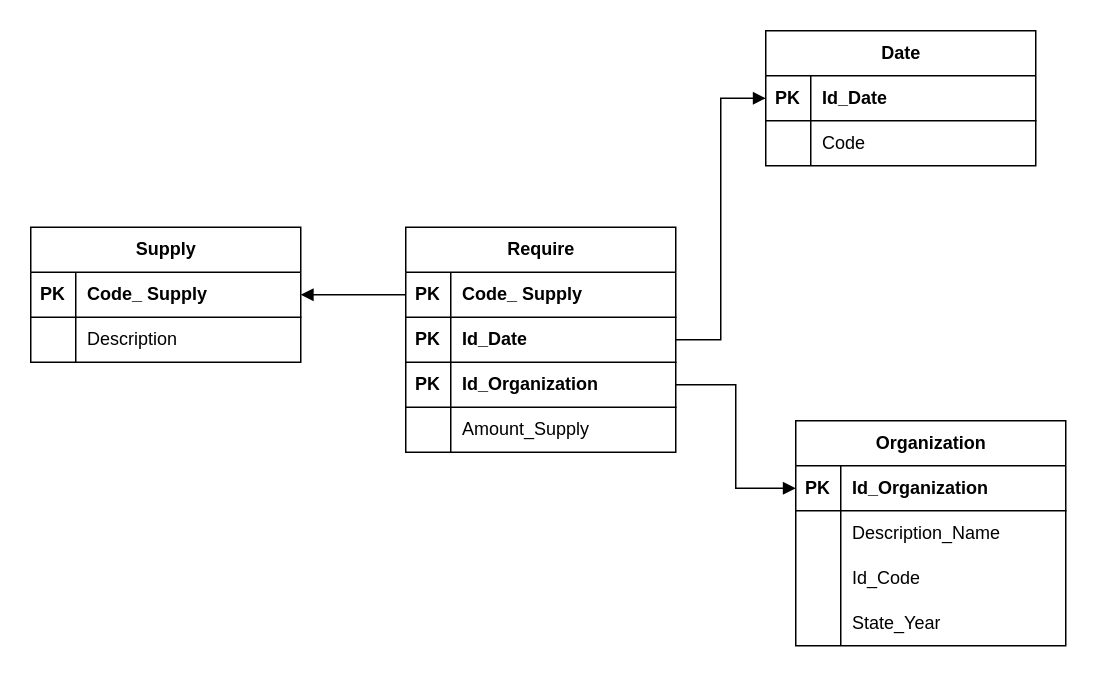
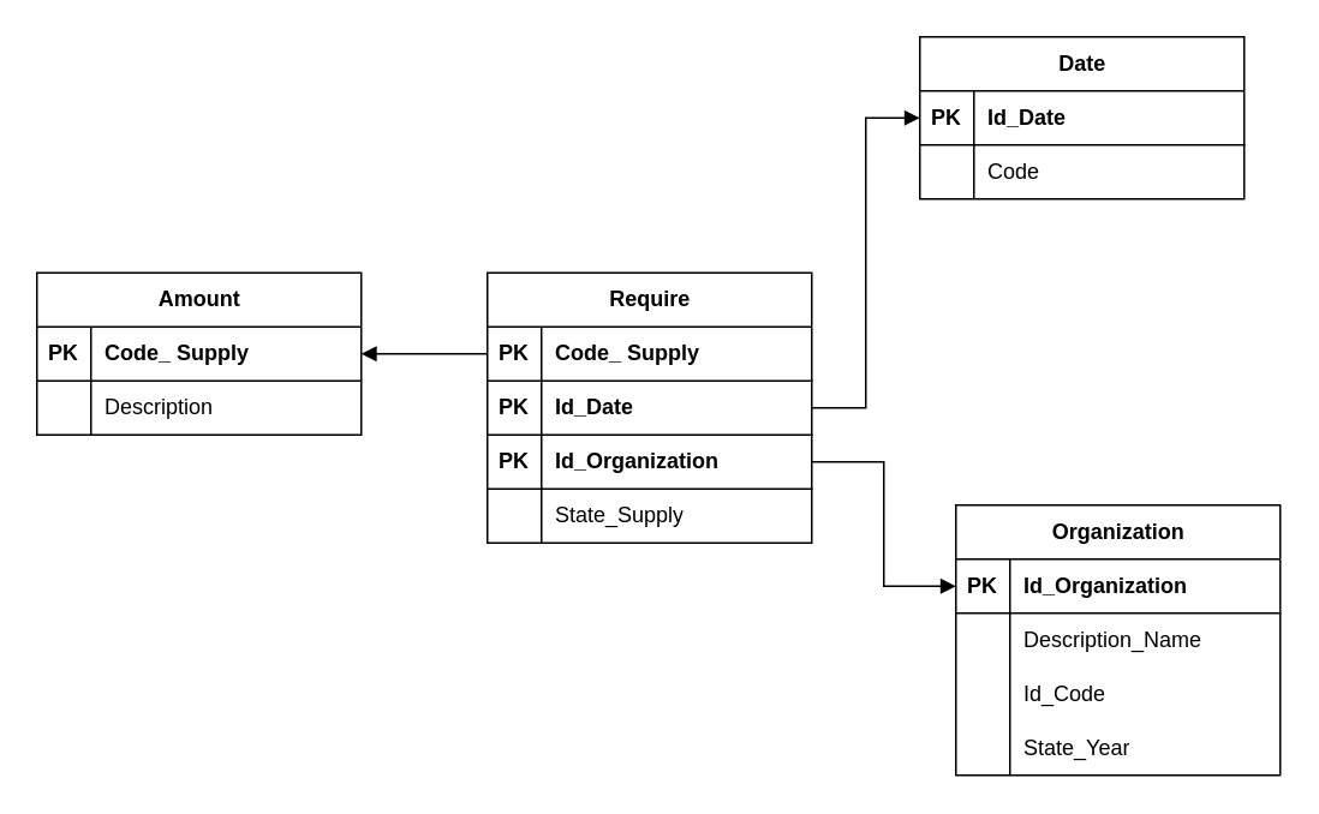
  <mxCell id="0" />
  <mxCell id="1" parent="0" />
  <mxCell id="2" style="edgeStyle=orthogonalEdgeStyle;rounded=0;orthogonalLoop=1;jettySize=auto;html=1;exitX=0;exitY=0.5;exitDx=0;exitDy=0;endArrow=block;startFill=0;endFill=1;entryX=1;entryY=0.5;entryDx=0;entryDy=0;" edge="1" parent="1" source="5" target="31"><mxGeometry relative="1" as="geometry"><mxPoint x="210" y="310" as="targetPoint" /></mxGeometry></mxCell>
  <mxCell id="3" style="edgeStyle=orthogonalEdgeStyle;rounded=0;orthogonalLoop=1;jettySize=auto;html=1;exitX=0;exitY=0.5;exitDx=0;exitDy=0;entryX=1;entryY=0.5;entryDx=0;entryDy=0;endArrow=none;startFill=1;startArrow=block;" edge="1" parent="1" source="18" target="11"><mxGeometry relative="1" as="geometry"><mxPoint x="439.86" y="127.85" as="targetPoint" /></mxGeometry></mxCell>
  <mxCell id="4" value="Require" style="shape=table;startSize=30;container=1;collapsible=1;childLayout=tableLayout;fixedRows=1;rowLines=0;fontStyle=1;align=center;resizeLast=1;html=1;" vertex="1" parent="1"><mxGeometry x="270" y="151" width="180" height="150" as="geometry" /></mxCell>
  <mxCell id="5" value="" style="shape=tableRow;horizontal=0;startSize=0;swimlaneHead=0;swimlaneBody=0;fillColor=none;collapsible=0;dropTarget=0;points=[[0,0.5],[1,0.5]];portConstraint=eastwest;top=0;left=0;right=0;bottom=1;" vertex="1" parent="4"><mxGeometry y="30" width="180" height="30" as="geometry" /></mxCell>
  <mxCell id="6" value="PK" style="shape=partialRectangle;connectable=0;fillColor=none;top=0;left=0;bottom=0;right=0;fontStyle=1;overflow=hidden;whiteSpace=wrap;html=1;" vertex="1" parent="5"><mxGeometry width="30" height="30" as="geometry"><mxRectangle width="30" height="30" as="alternateBounds" /></mxGeometry></mxCell>
  <mxCell id="7" value="Code_&lt;span style=&quot;text-wrap-mode: nowrap; text-align: center;&quot;&gt;&amp;nbsp;Supply&lt;/span&gt;" style="shape=partialRectangle;connectable=0;fillColor=none;top=0;left=0;bottom=0;right=0;align=left;spacingLeft=6;fontStyle=1;overflow=hidden;whiteSpace=wrap;html=1;" vertex="1" parent="5"><mxGeometry x="30" width="150" height="30" as="geometry"><mxRectangle width="150" height="30" as="alternateBounds" /></mxGeometry></mxCell>
  <mxCell id="8" value="" style="shape=tableRow;horizontal=0;startSize=0;swimlaneHead=0;swimlaneBody=0;fillColor=none;collapsible=0;dropTarget=0;points=[[0,0.5],[1,0.5]];portConstraint=eastwest;top=0;left=0;right=0;bottom=1;" vertex="1" parent="4"><mxGeometry y="60" width="180" height="30" as="geometry" /></mxCell>
  <mxCell id="9" value="PK" style="shape=partialRectangle;connectable=0;fillColor=none;top=0;left=0;bottom=0;right=0;fontStyle=1;overflow=hidden;whiteSpace=wrap;html=1;" vertex="1" parent="8"><mxGeometry width="30" height="30" as="geometry"><mxRectangle width="30" height="30" as="alternateBounds" /></mxGeometry></mxCell>
  <mxCell id="10" value="Id_Date" style="shape=partialRectangle;connectable=0;fillColor=none;top=0;left=0;bottom=0;right=0;align=left;spacingLeft=6;fontStyle=1;overflow=hidden;whiteSpace=wrap;html=1;" vertex="1" parent="8"><mxGeometry x="30" width="150" height="30" as="geometry"><mxRectangle width="150" height="30" as="alternateBounds" /></mxGeometry></mxCell>
  <mxCell id="11" value="" style="shape=tableRow;horizontal=0;startSize=0;swimlaneHead=0;swimlaneBody=0;fillColor=none;collapsible=0;dropTarget=0;points=[[0,0.5],[1,0.5]];portConstraint=eastwest;top=0;left=0;right=0;bottom=1;" vertex="1" parent="4"><mxGeometry y="90" width="180" height="30" as="geometry" /></mxCell>
  <mxCell id="12" value="PK" style="shape=partialRectangle;connectable=0;fillColor=none;top=0;left=0;bottom=0;right=0;fontStyle=1;overflow=hidden;whiteSpace=wrap;html=1;" vertex="1" parent="11"><mxGeometry width="30" height="30" as="geometry"><mxRectangle width="30" height="30" as="alternateBounds" /></mxGeometry></mxCell>
  <mxCell id="13" value="Id_Organization" style="shape=partialRectangle;connectable=0;fillColor=none;top=0;left=0;bottom=0;right=0;align=left;spacingLeft=6;fontStyle=1;overflow=hidden;whiteSpace=wrap;html=1;" vertex="1" parent="11"><mxGeometry x="30" width="150" height="30" as="geometry"><mxRectangle width="150" height="30" as="alternateBounds" /></mxGeometry></mxCell>
  <mxCell id="14" value="" style="shape=tableRow;horizontal=0;startSize=0;swimlaneHead=0;swimlaneBody=0;fillColor=none;collapsible=0;dropTarget=0;points=[[0,0.5],[1,0.5]];portConstraint=eastwest;top=0;left=0;right=0;bottom=0;" vertex="1" parent="4"><mxGeometry y="120" width="180" height="30" as="geometry" /></mxCell>
  <mxCell id="15" value="" style="shape=partialRectangle;connectable=0;fillColor=none;top=0;left=0;bottom=0;right=0;editable=1;overflow=hidden;whiteSpace=wrap;html=1;" vertex="1" parent="14"><mxGeometry width="30" height="30" as="geometry"><mxRectangle width="30" height="30" as="alternateBounds" /></mxGeometry></mxCell>
- <mxCell id="16" value="Amount_Supply" style="shape=partialRectangle;connectable=0;fillColor=none;top=0;left=0;bottom=0;right=0;align=left;spacingLeft=6;overflow=hidden;whiteSpace=wrap;html=1;" vertex="1" parent="14"><mxGeometry x="30" width="150" height="30" as="geometry"><mxRectangle width="150" height="30" as="alternateBounds" /></mxGeometry></mxCell>
+ <mxCell id="16" value="State_Supply" style="shape=partialRectangle;connectable=0;fillColor=none;top=0;left=0;bottom=0;right=0;align=left;spacingLeft=6;overflow=hidden;whiteSpace=wrap;html=1;" vertex="1" parent="14"><mxGeometry x="30" width="150" height="30" as="geometry"><mxRectangle width="150" height="30" as="alternateBounds" /></mxGeometry></mxCell>
  <mxCell id="17" value="Organization" style="shape=table;startSize=30;container=1;collapsible=1;childLayout=tableLayout;fixedRows=1;rowLines=0;fontStyle=1;align=center;resizeLast=1;html=1;" vertex="1" parent="1"><mxGeometry x="530" y="280" width="180" height="150" as="geometry" /></mxCell>
  <mxCell id="18" value="" style="shape=tableRow;horizontal=0;startSize=0;swimlaneHead=0;swimlaneBody=0;fillColor=none;collapsible=0;dropTarget=0;points=[[0,0.5],[1,0.5]];portConstraint=eastwest;top=0;left=0;right=0;bottom=1;" vertex="1" parent="17"><mxGeometry y="30" width="180" height="30" as="geometry" /></mxCell>
  <mxCell id="19" value="PK" style="shape=partialRectangle;connectable=0;fillColor=none;top=0;left=0;bottom=0;right=0;fontStyle=1;overflow=hidden;whiteSpace=wrap;html=1;" vertex="1" parent="18"><mxGeometry width="30" height="30" as="geometry"><mxRectangle width="30" height="30" as="alternateBounds" /></mxGeometry></mxCell>
  <mxCell id="20" value="Id_Organization" style="shape=partialRectangle;connectable=0;fillColor=none;top=0;left=0;bottom=0;right=0;align=left;spacingLeft=6;fontStyle=1;overflow=hidden;whiteSpace=wrap;html=1;" vertex="1" parent="18"><mxGeometry x="30" width="150" height="30" as="geometry"><mxRectangle width="150" height="30" as="alternateBounds" /></mxGeometry></mxCell>
  <mxCell id="21" value="" style="shape=tableRow;horizontal=0;startSize=0;swimlaneHead=0;swimlaneBody=0;fillColor=none;collapsible=0;dropTarget=0;points=[[0,0.5],[1,0.5]];portConstraint=eastwest;top=0;left=0;right=0;bottom=0;" vertex="1" parent="17"><mxGeometry y="60" width="180" height="30" as="geometry" /></mxCell>
  <mxCell id="22" value="" style="shape=partialRectangle;connectable=0;fillColor=none;top=0;left=0;bottom=0;right=0;editable=1;overflow=hidden;whiteSpace=wrap;html=1;" vertex="1" parent="21"><mxGeometry width="30" height="30" as="geometry"><mxRectangle width="30" height="30" as="alternateBounds" /></mxGeometry></mxCell>
  <mxCell id="23" value="Description_Name" style="shape=partialRectangle;connectable=0;fillColor=none;top=0;left=0;bottom=0;right=0;align=left;spacingLeft=6;overflow=hidden;whiteSpace=wrap;html=1;" vertex="1" parent="21"><mxGeometry x="30" width="150" height="30" as="geometry"><mxRectangle width="150" height="30" as="alternateBounds" /></mxGeometry></mxCell>
  <mxCell id="24" value="" style="shape=tableRow;horizontal=0;startSize=0;swimlaneHead=0;swimlaneBody=0;fillColor=none;collapsible=0;dropTarget=0;points=[[0,0.5],[1,0.5]];portConstraint=eastwest;top=0;left=0;right=0;bottom=0;" vertex="1" parent="17"><mxGeometry y="90" width="180" height="30" as="geometry" /></mxCell>
  <mxCell id="25" value="" style="shape=partialRectangle;connectable=0;fillColor=none;top=0;left=0;bottom=0;right=0;editable=1;overflow=hidden;whiteSpace=wrap;html=1;" vertex="1" parent="24"><mxGeometry width="30" height="30" as="geometry"><mxRectangle width="30" height="30" as="alternateBounds" /></mxGeometry></mxCell>
  <mxCell id="26" value="Id_Code" style="shape=partialRectangle;connectable=0;fillColor=none;top=0;left=0;bottom=0;right=0;align=left;spacingLeft=6;overflow=hidden;whiteSpace=wrap;html=1;" vertex="1" parent="24"><mxGeometry x="30" width="150" height="30" as="geometry"><mxRectangle width="150" height="30" as="alternateBounds" /></mxGeometry></mxCell>
  <mxCell id="27" value="" style="shape=tableRow;horizontal=0;startSize=0;swimlaneHead=0;swimlaneBody=0;fillColor=none;collapsible=0;dropTarget=0;points=[[0,0.5],[1,0.5]];portConstraint=eastwest;top=0;left=0;right=0;bottom=0;" vertex="1" parent="17"><mxGeometry y="120" width="180" height="30" as="geometry" /></mxCell>
  <mxCell id="28" value="" style="shape=partialRectangle;connectable=0;fillColor=none;top=0;left=0;bottom=0;right=0;editable=1;overflow=hidden;whiteSpace=wrap;html=1;" vertex="1" parent="27"><mxGeometry width="30" height="30" as="geometry"><mxRectangle width="30" height="30" as="alternateBounds" /></mxGeometry></mxCell>
  <mxCell id="29" value="State_Year" style="shape=partialRectangle;connectable=0;fillColor=none;top=0;left=0;bottom=0;right=0;align=left;spacingLeft=6;overflow=hidden;whiteSpace=wrap;html=1;" vertex="1" parent="27"><mxGeometry x="30" width="150" height="30" as="geometry"><mxRectangle width="150" height="30" as="alternateBounds" /></mxGeometry></mxCell>
- <mxCell id="30" value="Supply" style="shape=table;startSize=30;container=1;collapsible=1;childLayout=tableLayout;fixedRows=1;rowLines=0;fontStyle=1;align=center;resizeLast=1;html=1;" vertex="1" parent="1"><mxGeometry x="20" y="151" width="180" height="90" as="geometry" /></mxCell>
+ <mxCell id="30" value="Amount" style="shape=table;startSize=30;container=1;collapsible=1;childLayout=tableLayout;fixedRows=1;rowLines=0;fontStyle=1;align=center;resizeLast=1;html=1;" vertex="1" parent="1"><mxGeometry x="20" y="151" width="180" height="90" as="geometry" /></mxCell>
  <mxCell id="31" value="" style="shape=tableRow;horizontal=0;startSize=0;swimlaneHead=0;swimlaneBody=0;fillColor=none;collapsible=0;dropTarget=0;points=[[0,0.5],[1,0.5]];portConstraint=eastwest;top=0;left=0;right=0;bottom=1;" vertex="1" parent="30"><mxGeometry y="30" width="180" height="30" as="geometry" /></mxCell>
  <mxCell id="32" value="PK" style="shape=partialRectangle;connectable=0;fillColor=none;top=0;left=0;bottom=0;right=0;fontStyle=1;overflow=hidden;whiteSpace=wrap;html=1;" vertex="1" parent="31"><mxGeometry width="30" height="30" as="geometry"><mxRectangle width="30" height="30" as="alternateBounds" /></mxGeometry></mxCell>
  <mxCell id="33" value="Code_&lt;span style=&quot;text-align: center; text-wrap-mode: nowrap;&quot;&gt;&amp;nbsp;Supply&lt;/span&gt;" style="shape=partialRectangle;connectable=0;fillColor=none;top=0;left=0;bottom=0;right=0;align=left;spacingLeft=6;fontStyle=1;overflow=hidden;whiteSpace=wrap;html=1;" vertex="1" parent="31"><mxGeometry x="30" width="150" height="30" as="geometry"><mxRectangle width="150" height="30" as="alternateBounds" /></mxGeometry></mxCell>
  <mxCell id="34" value="" style="shape=tableRow;horizontal=0;startSize=0;swimlaneHead=0;swimlaneBody=0;fillColor=none;collapsible=0;dropTarget=0;points=[[0,0.5],[1,0.5]];portConstraint=eastwest;top=0;left=0;right=0;bottom=0;" vertex="1" parent="30"><mxGeometry y="60" width="180" height="30" as="geometry" /></mxCell>
  <mxCell id="35" value="" style="shape=partialRectangle;connectable=0;fillColor=none;top=0;left=0;bottom=0;right=0;editable=1;overflow=hidden;whiteSpace=wrap;html=1;" vertex="1" parent="34"><mxGeometry width="30" height="30" as="geometry"><mxRectangle width="30" height="30" as="alternateBounds" /></mxGeometry></mxCell>
  <mxCell id="36" value="Description" style="shape=partialRectangle;connectable=0;fillColor=none;top=0;left=0;bottom=0;right=0;align=left;spacingLeft=6;overflow=hidden;whiteSpace=wrap;html=1;" vertex="1" parent="34"><mxGeometry x="30" width="150" height="30" as="geometry"><mxRectangle width="150" height="30" as="alternateBounds" /></mxGeometry></mxCell>
  <mxCell id="37" value="Date" style="shape=table;startSize=30;container=1;collapsible=1;childLayout=tableLayout;fixedRows=1;rowLines=0;fontStyle=1;align=center;resizeLast=1;html=1;" vertex="1" parent="1"><mxGeometry x="510" y="20" width="180" height="90" as="geometry" /></mxCell>
  <mxCell id="38" value="" style="shape=tableRow;horizontal=0;startSize=0;swimlaneHead=0;swimlaneBody=0;fillColor=none;collapsible=0;dropTarget=0;points=[[0,0.5],[1,0.5]];portConstraint=eastwest;top=0;left=0;right=0;bottom=1;" vertex="1" parent="37"><mxGeometry y="30" width="180" height="30" as="geometry" /></mxCell>
  <mxCell id="39" value="PK" style="shape=partialRectangle;connectable=0;fillColor=none;top=0;left=0;bottom=0;right=0;fontStyle=1;overflow=hidden;whiteSpace=wrap;html=1;" vertex="1" parent="38"><mxGeometry width="30" height="30" as="geometry"><mxRectangle width="30" height="30" as="alternateBounds" /></mxGeometry></mxCell>
  <mxCell id="40" value="Id_Date" style="shape=partialRectangle;connectable=0;fillColor=none;top=0;left=0;bottom=0;right=0;align=left;spacingLeft=6;fontStyle=1;overflow=hidden;whiteSpace=wrap;html=1;" vertex="1" parent="38"><mxGeometry x="30" width="150" height="30" as="geometry"><mxRectangle width="150" height="30" as="alternateBounds" /></mxGeometry></mxCell>
  <mxCell id="41" value="" style="shape=tableRow;horizontal=0;startSize=0;swimlaneHead=0;swimlaneBody=0;fillColor=none;collapsible=0;dropTarget=0;points=[[0,0.5],[1,0.5]];portConstraint=eastwest;top=0;left=0;right=0;bottom=0;" vertex="1" parent="37"><mxGeometry y="60" width="180" height="30" as="geometry" /></mxCell>
  <mxCell id="42" value="" style="shape=partialRectangle;connectable=0;fillColor=none;top=0;left=0;bottom=0;right=0;editable=1;overflow=hidden;whiteSpace=wrap;html=1;" vertex="1" parent="41"><mxGeometry width="30" height="30" as="geometry"><mxRectangle width="30" height="30" as="alternateBounds" /></mxGeometry></mxCell>
  <mxCell id="43" value="Code" style="shape=partialRectangle;connectable=0;fillColor=none;top=0;left=0;bottom=0;right=0;align=left;spacingLeft=6;overflow=hidden;whiteSpace=wrap;html=1;" vertex="1" parent="41"><mxGeometry x="30" width="150" height="30" as="geometry"><mxRectangle width="150" height="30" as="alternateBounds" /></mxGeometry></mxCell>
  <mxCell id="44" style="edgeStyle=orthogonalEdgeStyle;rounded=0;orthogonalLoop=1;jettySize=auto;html=1;exitX=1;exitY=0.5;exitDx=0;exitDy=0;entryX=0;entryY=0.5;entryDx=0;entryDy=0;endArrow=block;startFill=0;endFill=1;" edge="1" parent="1" source="8" target="38"><mxGeometry relative="1" as="geometry" /></mxCell>
